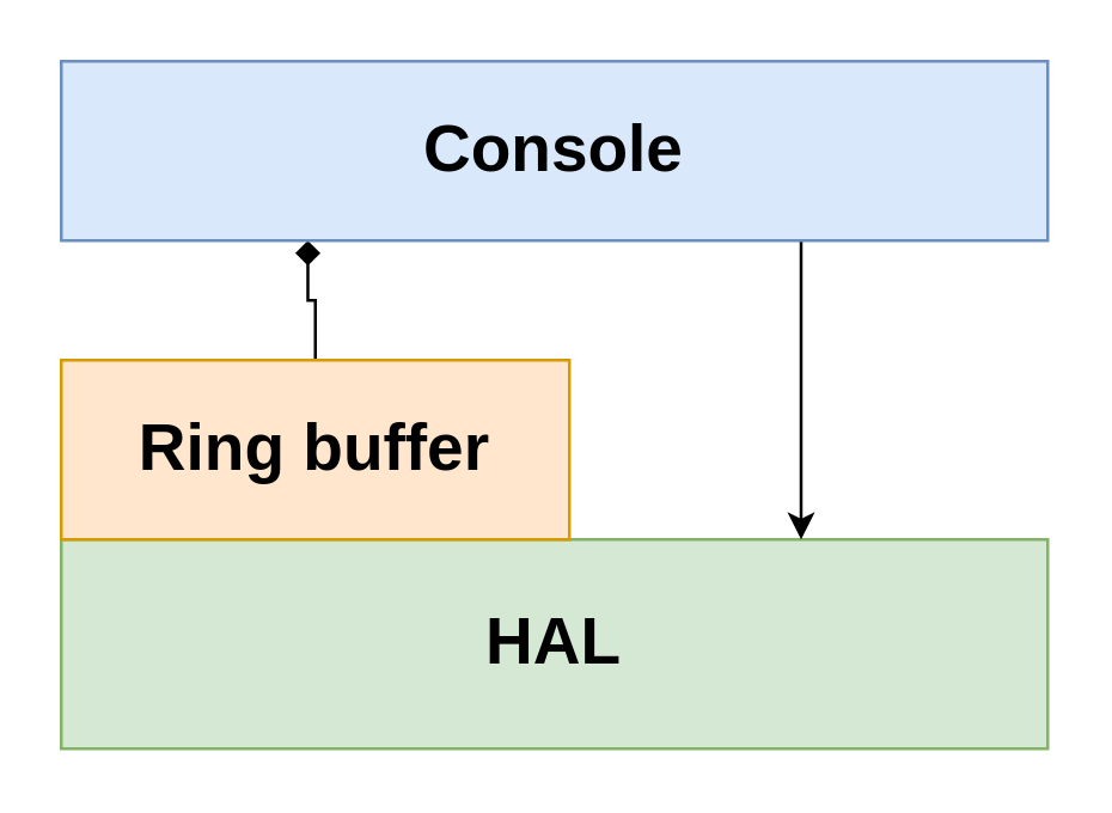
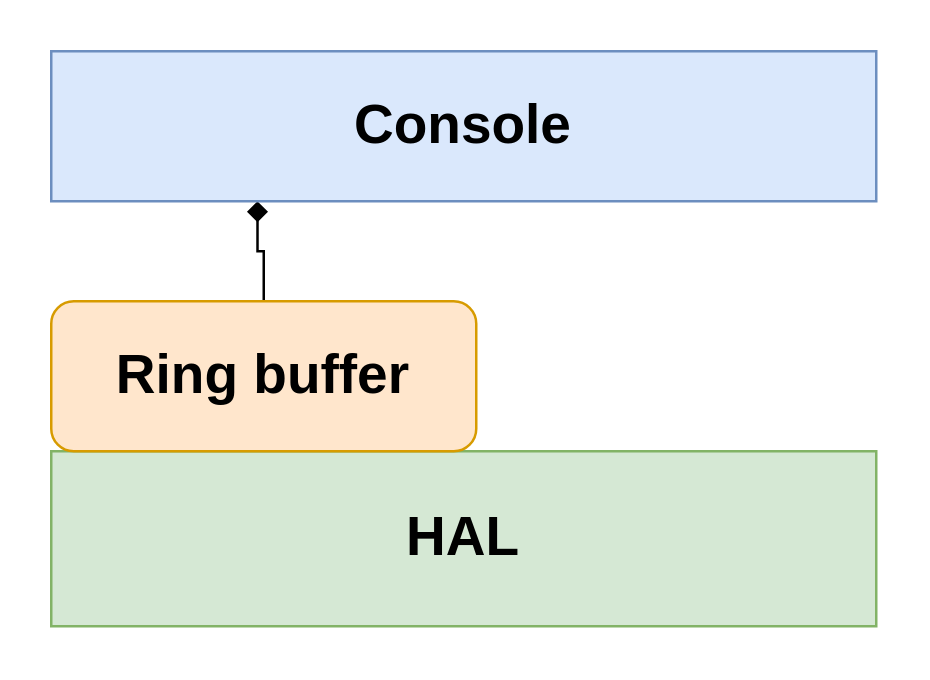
  <mxCell id="0" />
  <mxCell id="1" parent="0" />
  <mxCell id="2" value="HAL" style="rounded=0;whiteSpace=wrap;html=1;verticalAlign=middle;fontSize=22;fontStyle=1;fillColor=#d5e8d4;strokeColor=#82b366;" vertex="1" parent="1"><mxGeometry x="20" y="180" width="330" height="70" as="geometry" /></mxCell>
  <mxCell id="3" style="edgeStyle=orthogonalEdgeStyle;rounded=0;orthogonalLoop=1;jettySize=auto;html=1;entryX=0.25;entryY=1;entryDx=0;entryDy=0;fontSize=22;endArrow=diamond;" edge="1" parent="1" source="4" target="6"><mxGeometry relative="1" as="geometry" /></mxCell>
- <mxCell id="4" value="Ring buffer" style="rounded=0;whiteSpace=wrap;html=1;fontSize=22;fontStyle=1;fillColor=#ffe6cc;strokeColor=#d79b00;" vertex="1" parent="1"><mxGeometry x="20" y="120" width="170" height="60" as="geometry" /></mxCell>
- <mxCell id="5" style="edgeStyle=orthogonalEdgeStyle;rounded=0;orthogonalLoop=1;jettySize=auto;html=1;exitX=0.75;exitY=1;exitDx=0;exitDy=0;entryX=0.75;entryY=0;entryDx=0;entryDy=0;fontSize=22;" edge="1" parent="1" source="6" target="2"><mxGeometry relative="1" as="geometry" /></mxCell>
+ <mxCell id="4" value="Ring buffer" style="whiteSpace=wrap;html=1;fontSize=22;fontStyle=1;fillColor=#ffe6cc;strokeColor=#d79b00;rounded=1;" vertex="1" parent="1"><mxGeometry x="20" y="120" width="170" height="60" as="geometry" /></mxCell>
  <mxCell id="6" value="Console" style="rounded=0;whiteSpace=wrap;html=1;fontSize=22;fontStyle=1;fillColor=#dae8fc;strokeColor=#6c8ebf;" vertex="1" parent="1"><mxGeometry x="20" y="20" width="330" height="60" as="geometry" /></mxCell>
